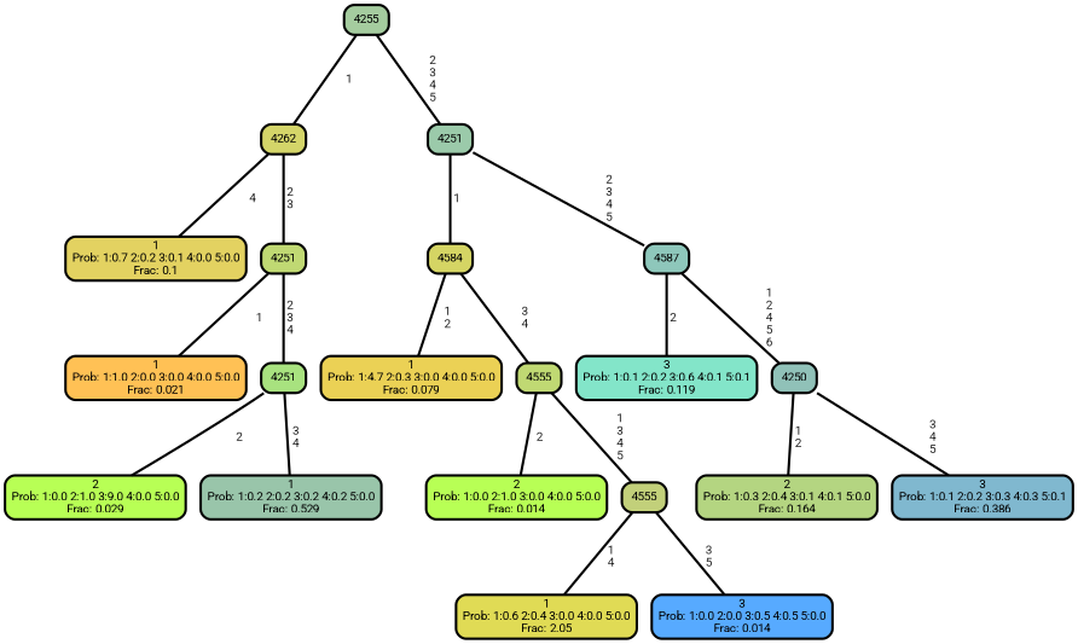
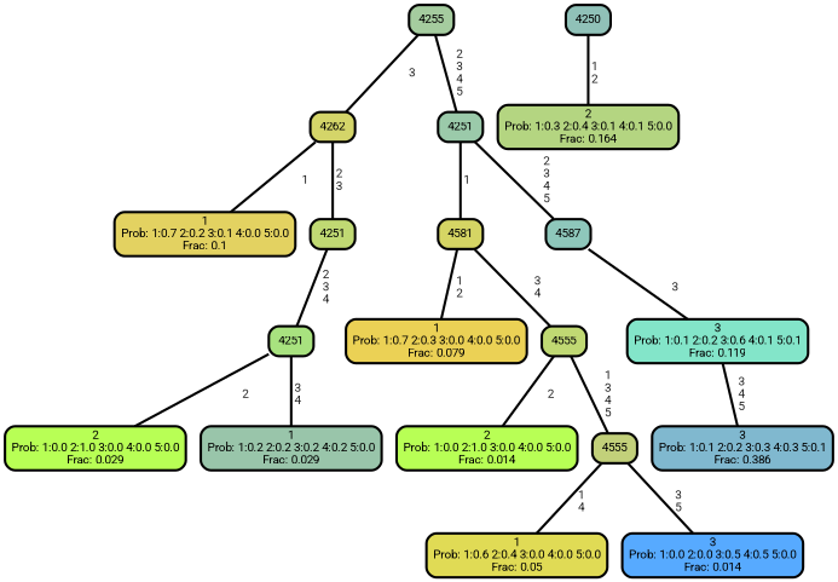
  graph {
    fontname=Roboto
    ranksep="0 equally"
    splines=straight
    node [color=black fillcolor="#c0d973" fontcolor=black fontname=Roboto penwidth=3 shape=box style="filled, rounded"]
    edge [color=black fontcolor=grey14 fontname=Roboto fontweight=bold penwidth=3]
    n1 [fillcolor="#e3d261" label="1\nProb: 1:0.7 2:0.2 3:0.1 4:0.0 5:0.0\nFrac: 0.1"]
    n2 [fillcolor="#d4d569" label=4262]
    n3 [label=4251]
-   n4 [fillcolor="#ffc155" label="1\nProb: 1:1.0 2:0.0 3:0.0 4:0.0 5:0.0\nFrac: 0.021"]
    n5 [fillcolor="#a8e27f" label=4251]
-   n6 [fillcolor="#b8ff55" label="2\nProb: 1:0.0 2:1.0 3:9.0 4:0.0 5:0.0\nFrac: 0.029"]
-   n7 [fillcolor="#99c5aa" label="1\nProb: 1:0.2 2:0.2 3:0.2 4:0.2 5:0.0\nFrac: 0.529"]
+   n6 [fillcolor="#b8ff55" label="2\nProb: 1:0.0 2:1.0 3:0.0 4:0.0 5:0.0\nFrac: 0.029"]
+   n7 [fillcolor="#99c5aa" label="1\nProb: 1:0.2 2:0.2 3:0.2 4:0.2 5:0.0\nFrac: 0.029"]
    n8 [fillcolor="#a5cc9f" label=4255]
    n9 [fillcolor="#9bcaaa" label=4251]
-   n10 [fillcolor="#d5d564" label=4584]
+   n10 [fillcolor="#d5d564" label=4581]
    n11 [fillcolor="#8ec7bb" label=4587]
-   n12 [fillcolor="#ebd155" label="1\nProb: 1:4.7 2:0.3 3:0.0 4:0.0 5:0.0\nFrac: 0.079"]
+   n12 [fillcolor="#ebd155" label="1\nProb: 1:0.7 2:0.3 3:0.0 4:0.0 5:0.0\nFrac: 0.079"]
    n13 [label=4555]
    n14 [fillcolor="#b8ff55" label="2\nProb: 1:0.0 2:1.0 3:0.0 4:0.0 5:0.0\nFrac: 0.014"]
    n15 [fillcolor="#c2d07a" label=4555]
-   n16 [fillcolor="#e0db55" label="1\nProb: 1:0.6 2:0.4 3:0.0 4:0.0 5:0.0\nFrac: 2.05"]
+   n16 [fillcolor="#e0db55" label="1\nProb: 1:0.6 2:0.4 3:0.0 4:0.0 5:0.0\nFrac: 0.05"]
    n17 [fillcolor="#57aaff" label="3\nProb: 1:0.0 2:0.0 3:0.5 4:0.5 5:0.0\nFrac: 0.014"]
    n18 [fillcolor="#83e5c9" label="3\nProb: 1:0.1 2:0.2 3:0.6 4:0.1 5:0.1\nFrac: 0.119"]
    n19 [fillcolor="#90c1b8" label=4250]
    n20 [fillcolor="#b4d581" label="2\nProb: 1:0.3 2:0.4 3:0.1 4:0.1 5:0.0\nFrac: 0.164"]
    n21 [fillcolor="#80b8cf" label="3\nProb: 1:0.1 2:0.2 3:0.3 4:0.3 5:0.1\nFrac: 0.386"]
    subgraph sub_1 {
      rank=same
    }
-   n2 -- n1 [label=" 4"]
+   n2 -- n1 [label=" 1"]
    n2 -- n3 [label=" 2\n 3"]
-   n3 -- n4 [label=" 1"]
    n3 -- n5 [label=" 2\n 3\n 4"]
    n5 -- n6 [label=" 2"]
    n5 -- n7 [label=" 3\n 4"]
-   n8 -- n2 [label=" 1"]
+   n8 -- n2 [label=" 3"]
    n8 -- n9 [label=" 2\n 3\n 4\n 5"]
    n9 -- n10 [label=" 1"]
    n9 -- n11 [label=" 2\n 3\n 4\n 5"]
    n10 -- n12 [label=" 1\n 2"]
    n10 -- n13 [label=" 3\n 4"]
-   n11 -- n18 [label=" 2"]
-   n11 -- n19 [label=" 1\n 2\n 4\n 5\n 6"]
+   n11 -- n18 [label=" 3"]
    n13 -- n14 [label=" 2"]
    n13 -- n15 [label=" 1\n 3\n 4\n 5"]
    n15 -- n16 [label=" 1\n 4"]
    n15 -- n17 [label=" 3\n 5"]
    n19 -- n20 [label=" 1\n 2"]
-   n19 -- n21 [label=" 3\n 4\n 5"]
+   n18 -- n21 [label=" 3\n 4\n 5"]
  }
